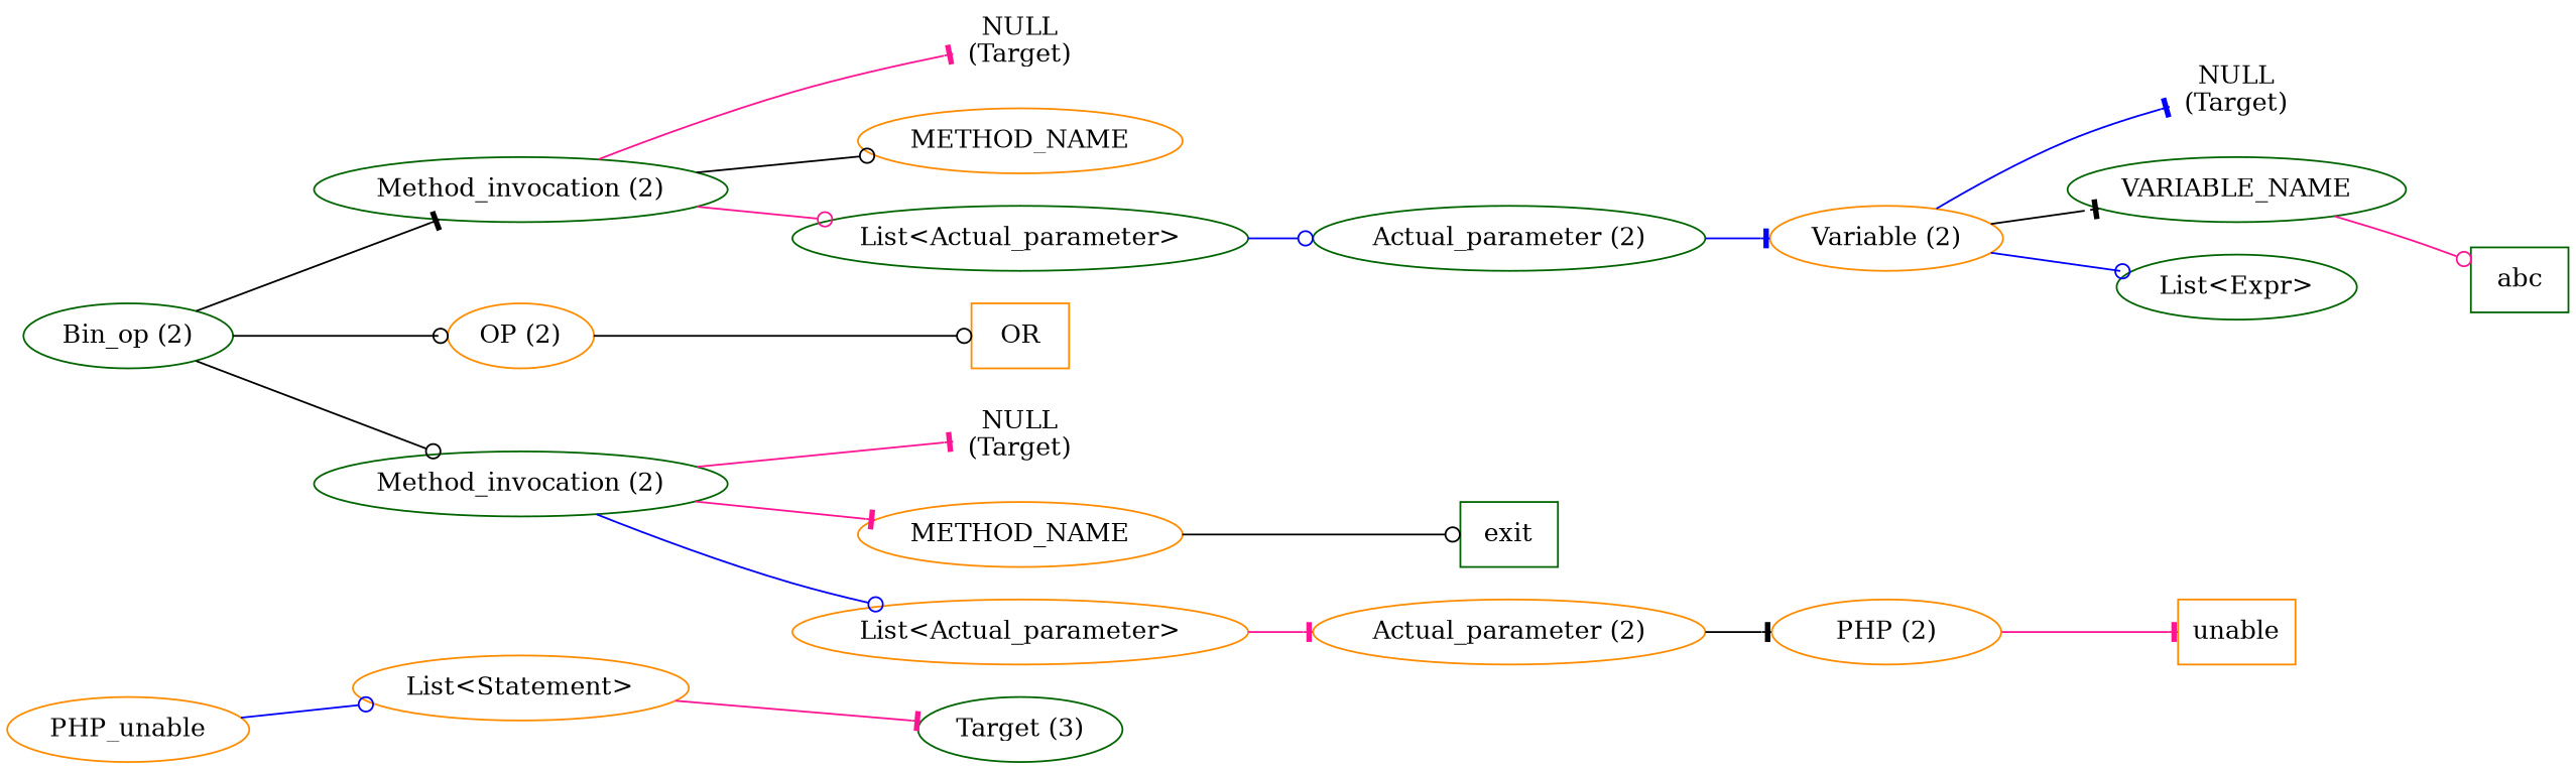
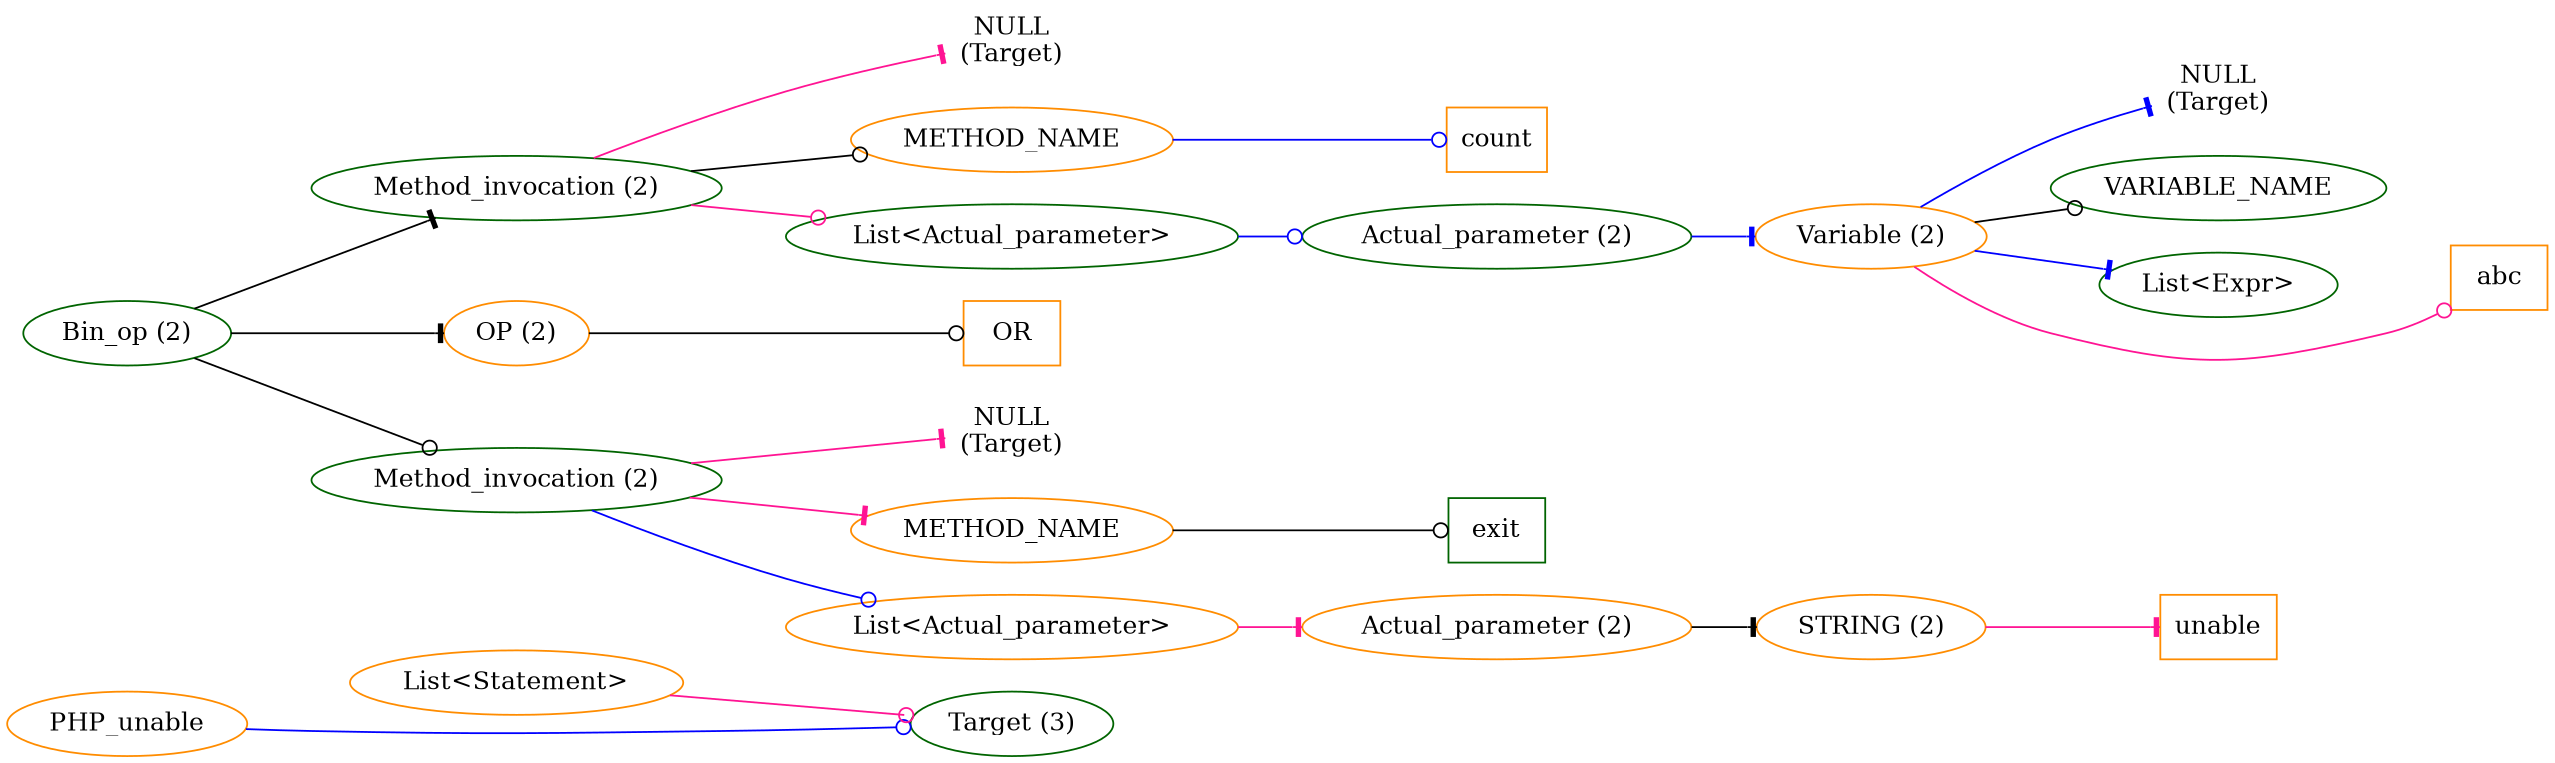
  digraph {
    ordering=out
    rankdir=LR
    node [color=darkorange]
    edge [arrowhead=tee color=deeppink]
    n1 [label=PHP_unable]
    n2 [label="List<Statement>"]
    n3 [color=darkgreen label="Target (3)"]
    n4 [color=darkgreen label="Bin_op (2)"]
    n5 [color=darkgreen label="Method_invocation (2)"]
    n6 [label="OP (2)"]
    n7 [color=darkgreen label="Method_invocation (2)"]
    n8 [label="NULL\n(Target)" shape=plaintext]
    n9 [label=METHOD_NAME]
    n10 [color=darkgreen label="List<Actual_parameter>"]
    n11 [label=OR shape=box]
    n12 [color=darkgreen label="NULL\n(Target)" shape=plaintext]
    n13 [label=METHOD_NAME]
    n14 [label="List<Actual_parameter>"]
+   n15 [label=count shape=box]
    n16 [color=darkgreen label="Actual_parameter (2)"]
    n17 [label="Variable (2)"]
    n18 [color=darkgreen label="NULL\n(Target)" shape=plaintext]
    n19 [color=darkgreen label=VARIABLE_NAME]
    n20 [color=darkgreen label="List<Expr>"]
-   n21 [color=darkgreen label=abc shape=box]
+   n21 [label=abc shape=box]
    n22 [color=darkgreen label=exit shape=box]
    n23 [label="Actual_parameter (2)"]
-   n24 [label="PHP (2)"]
+   n24 [label="STRING (2)"]
    n25 [label=unable shape=box]
-   n1 -> n2 [arrowhead=odot color=blue]
-   n2 -> n3
+   n1 -> n3 [arrowhead=odot color=blue]
+   n2 -> n3 [arrowhead=odot]
    n4 -> n5 [color=black]
-   n4 -> n6 [arrowhead=odot color=black]
+   n4 -> n6 [color=black]
    n4 -> n7 [arrowhead=odot color=black]
    n5 -> n8
    n5 -> n9 [arrowhead=odot color=black]
    n5 -> n10 [arrowhead=odot]
    n6 -> n11 [arrowhead=odot color=black]
    n7 -> n12
    n7 -> n13
    n7 -> n14 [arrowhead=odot color=blue]
+   n9 -> n15 [arrowhead=odot color=blue]
    n10 -> n16 [arrowhead=odot color=blue]
    n13 -> n22 [arrowhead=odot color=black]
    n14 -> n23
    n16 -> n17 [color=blue]
    n17 -> n18 [color=blue]
-   n17 -> n19 [color=black]
-   n17 -> n20 [arrowhead=odot color=blue]
-   n19 -> n21 [arrowhead=odot]
+   n17 -> n19 [arrowhead=odot color=black]
+   n17 -> n20 [color=blue]
+   n17 -> n21 [arrowhead=odot]
    n23 -> n24 [color=black]
    n24 -> n25
  }
